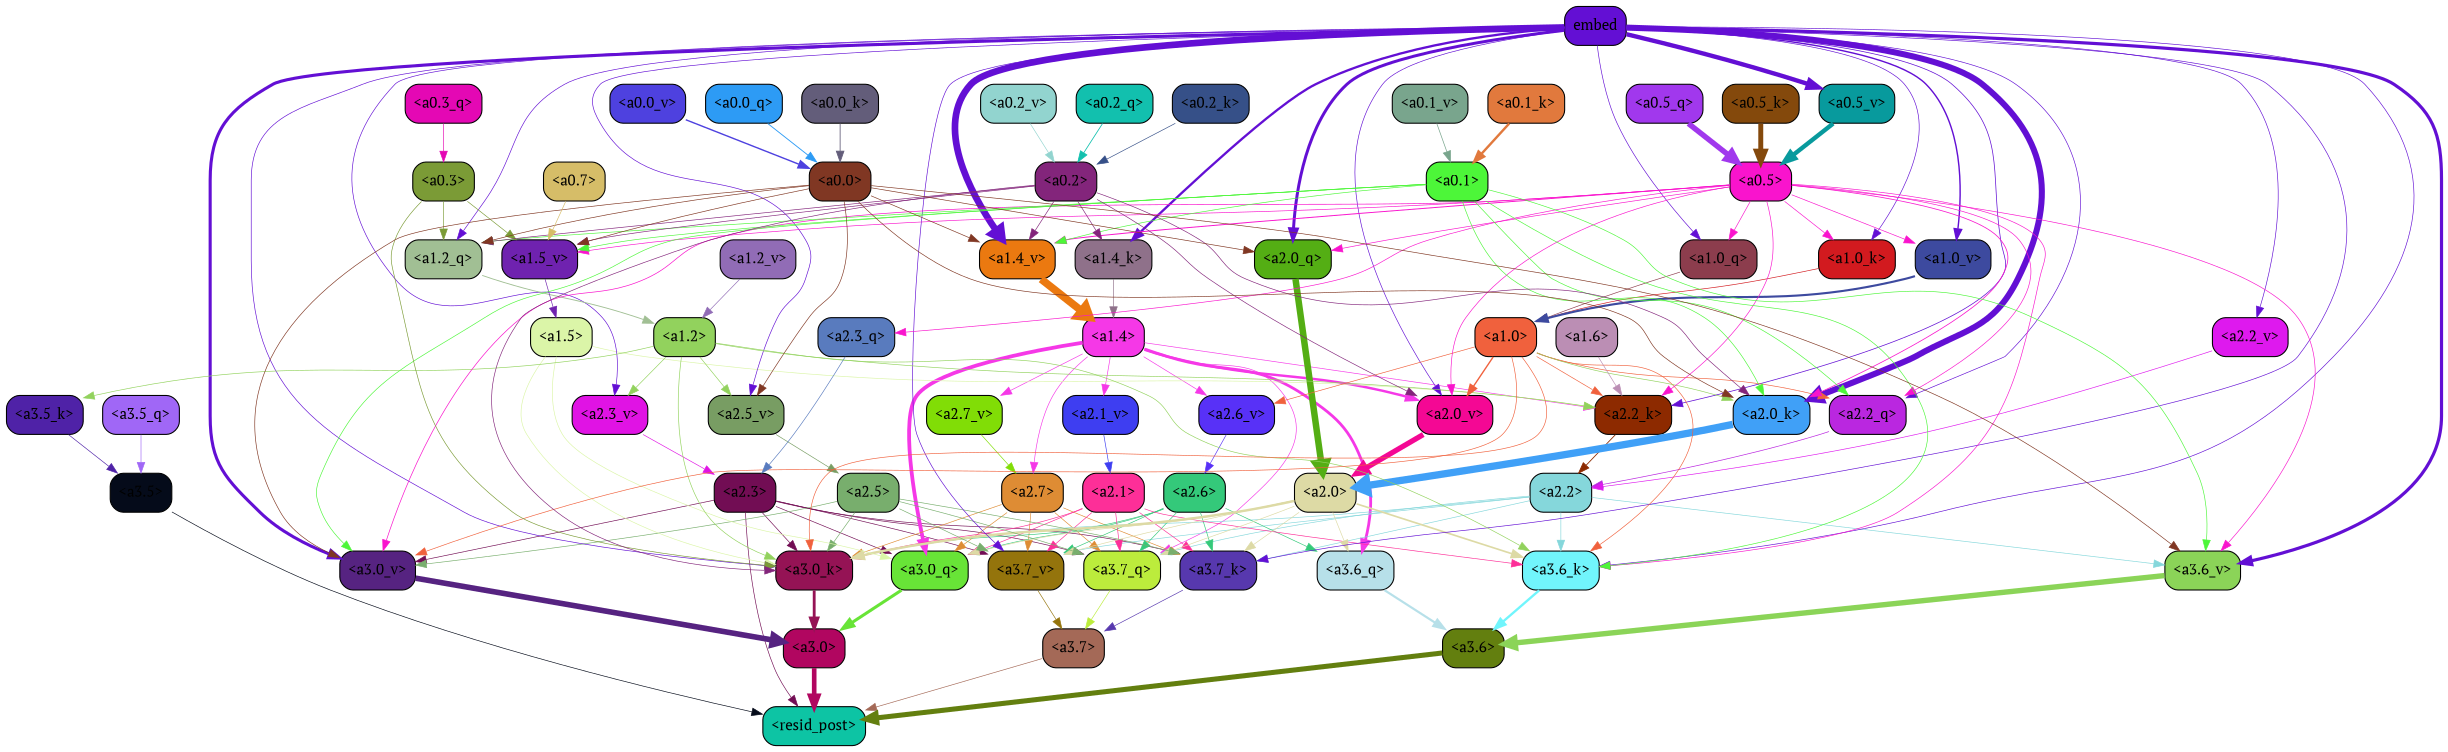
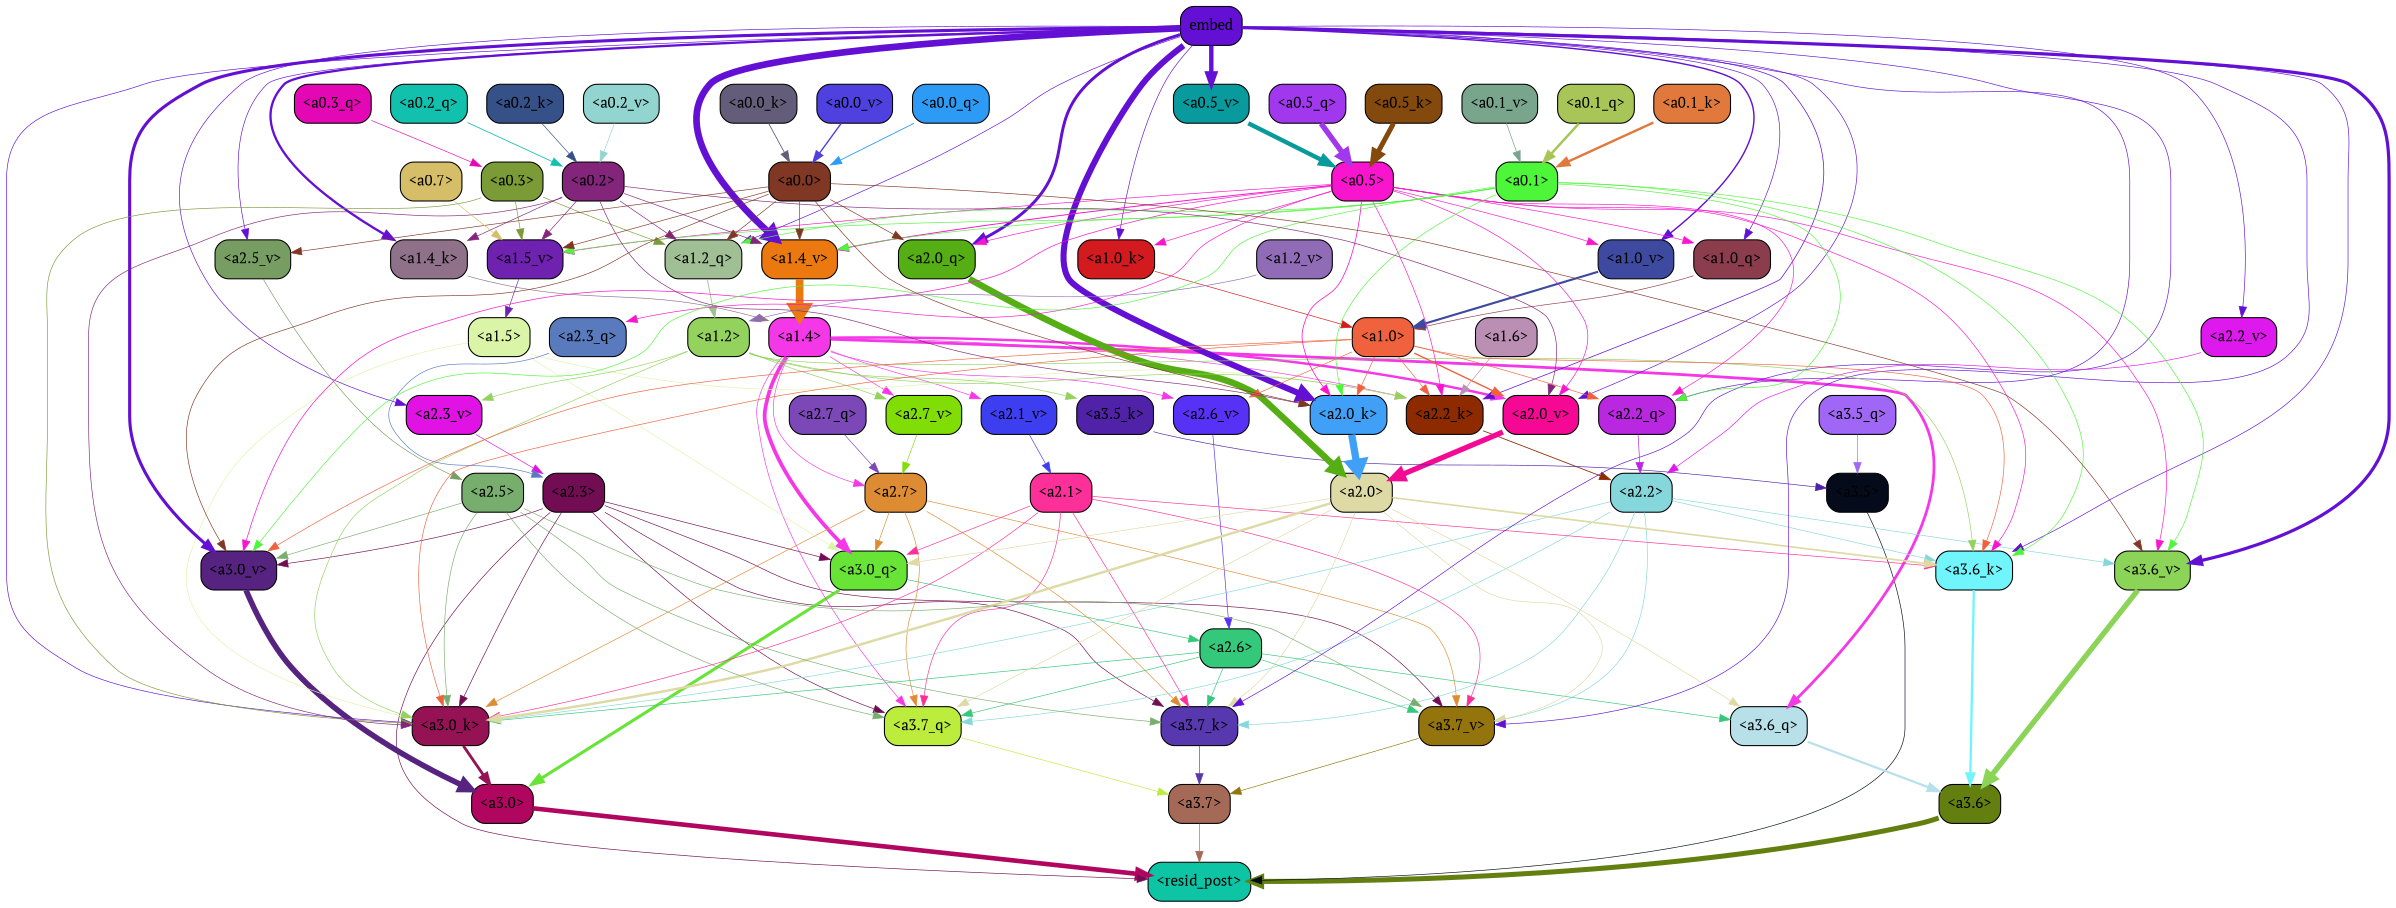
  strict digraph {
    fontname="PT Serif"
    splines=true
    node [color=black fontname="PT Serif" shape=box style="filled, rounded"]
    edge [color="#630fd4" fontname="PT Serif" penwidth=0.6]
    "<a3.7>" [fillcolor="#a46957"]
    "<resid_post>" [fillcolor="#0dc4a4"]
    "<a3.6>" [fillcolor="#637f0f"]
    "<a3.5>" [fillcolor="#050b1a"]
    "<a3.0>" [fillcolor="#b10660"]
    "<a2.3>" [fillcolor="#720d54"]
    "<a3.7_q>" [fillcolor="#bcec3c"]
    "<a3.0_q>" [fillcolor="#68e437"]
    "<a3.7_k>" [fillcolor="#5738ae"]
    "<a3.0_k>" [fillcolor="#951355"]
    "<a3.7_v>" [fillcolor="#94740c"]
    "<a3.0_v>" [fillcolor="#562381"]
    "<a1.4>" [fillcolor="#f538e7"]
    "<a3.6_q>" [fillcolor="#b7e0e9"]
    "<a2.2_k>" [fillcolor="#8d2a00"]
    "<a2.7_v>" [fillcolor="#81dd06"]
    "<a2.6_v>" [fillcolor="#5831f7"]
    "<a2.1_v>" [fillcolor="#3e3ef1"]
    "<a2.0_v>" [fillcolor="#f40894"]
    "<a2.7>" [fillcolor="#de8c34"]
    "<a2.2>" [fillcolor="#85d7db"]
    "<a2.6>" [fillcolor="#34c97a"]
    "<a2.1>" [fillcolor="#fd2f98"]
    "<a2.0>" [fillcolor="#dddaa5"]
    "<a3.6_k>" [fillcolor="#71f5fc"]
    "<a3.6_v>" [fillcolor="#8bd458"]
    "<a3.5_q>" [fillcolor="#a067f6"]
    "<a3.5_k>" [fillcolor="#4f22a7"]
    "<a2.5>" [fillcolor="#78ae6d"]
    "<a1.5>" [fillcolor="#dbf5a8"]
    embed [fillcolor="#630fd4"]
    "<a2.2_q>" [fillcolor="#ba27e0"]
    "<a2.0_q>" [fillcolor="#54ae14"]
    "<a2.0_k>" [fillcolor="#40a0f7"]
    "<a2.5_v>" [fillcolor="#789d63"]
    "<a2.3_v>" [fillcolor="#e013e4"]
    "<a2.2_v>" [fillcolor="#de19ee"]
    "<a1.2_q>" [fillcolor="#a1bf94"]
    "<a1.0_q>" [fillcolor="#8c3d4d"]
    "<a1.4_k>" [fillcolor="#8f718a"]
    "<a1.0_k>" [fillcolor="#d21a1f"]
    "<a1.4_v>" [fillcolor="#eb7910"]
    "<a1.0_v>" [fillcolor="#3d4a9f"]
    "<a0.5_v>" [fillcolor="#089a9d"]
    "<a1.2>" [fillcolor="#92d25d"]
    "<a1.0>" [fillcolor="#f0613d"]
    "<a0.5>" [fillcolor="#f914cd"]
    "<a2.3_q>" [fillcolor="#597bbe"]
    "<a1.5_v>" [fillcolor="#6f22af"]
    "<a0.1>" [fillcolor="#4df639"]
    "<a0.3>" [fillcolor="#7b9b36"]
    "<a0.2>" [fillcolor="#83257b"]
    "<a0.0>" [fillcolor="#803723"]
+   "<a2.7_q>" [fillcolor="#7c47b6"]
    "<a1.6>" [fillcolor="#bb8eb4"]
    "<a1.2_v>" [fillcolor="#916cb6"]
    "<a0.7>" [fillcolor="#d6bd68"]
    "<a0.5_q>" [fillcolor="#a138ed"]
    "<a0.3_q>" [fillcolor="#e408b4"]
    "<a0.2_q>" [fillcolor="#12c0ae"]
+   "<a0.1_q>" [fillcolor="#a8c658"]
    "<a0.0_q>" [fillcolor="#2d9bf5"]
    "<a0.5_k>" [fillcolor="#84490c"]
    "<a0.2_k>" [fillcolor="#365088"]
    "<a0.1_k>" [fillcolor="#e1793d"]
    "<a0.0_k>" [fillcolor="#635d7a"]
    "<a0.2_v>" [fillcolor="#92d4cf"]
    "<a0.1_v>" [fillcolor="#79a58d"]
    "<a0.0_v>" [fillcolor="#4e41df"]
    "<a3.7>" -> "<resid_post>" [color="#a46957"]
    "<a3.6>" -> "<resid_post>" [color="#637f0f" penwidth=4.6696330308914185]
    "<a3.5>" -> "<resid_post>" [color="#050b1a"]
    "<a3.0>" -> "<resid_post>" [color="#b10660" penwidth=4.282557368278503]
    "<a2.3>" -> "<resid_post>" [color="#720d54"]
    "<a2.3>" -> "<a3.7_q>" [color="#720d54"]
    "<a2.3>" -> "<a3.0_q>" [color="#720d54"]
    "<a2.3>" -> "<a3.7_k>" [color="#720d54"]
    "<a2.3>" -> "<a3.0_k>" [color="#720d54"]
    "<a2.3>" -> "<a3.7_v>" [color="#720d54"]
    "<a2.3>" -> "<a3.0_v>" [color="#720d54"]
    "<a3.7_q>" -> "<a3.7>" [color="#bcec3c"]
    "<a3.0_q>" -> "<a3.0>" [color="#68e437" penwidth=2.8638100624084473]
    "<a3.7_k>" -> "<a3.7>" [color="#5738ae"]
    "<a3.0_k>" -> "<a3.0>" [color="#951355" penwidth=2.6274144649505615]
    "<a3.7_v>" -> "<a3.7>" [color="#94740c"]
    "<a3.0_v>" -> "<a3.0>" [color="#562381" penwidth=5.188832879066467]
    "<a1.4>" -> "<a3.7_q>" [color="#f538e7"]
    "<a1.4>" -> "<a3.0_q>" [color="#f538e7" penwidth=3.4971605762839317]
    "<a1.4>" -> "<a3.6_q>" [color="#f538e7" penwidth=2.6073555648326874]
    "<a1.4>" -> "<a2.2_k>" [color="#f538e7"]
    "<a1.4>" -> "<a2.7_v>" [color="#f538e7"]
    "<a1.4>" -> "<a2.6_v>" [color="#f538e7"]
    "<a1.4>" -> "<a2.1_v>" [color="#f538e7"]
    "<a1.4>" -> "<a2.0_v>" [color="#f538e7" penwidth=2.268670678138733]
    "<a1.4>" -> "<a2.7>" [color="#f538e7"]
    "<a3.6_q>" -> "<a3.6>" [color="#b7e0e9" penwidth=2.03758105635643]
    "<a2.2_k>" -> "<a2.2>" [color="#8d2a00" penwidth=0.7764816284179688]
    "<a2.7_v>" -> "<a2.7>" [color="#81dd06"]
    "<a2.6_v>" -> "<a2.6>" [color="#5831f7"]
    "<a2.1_v>" -> "<a2.1>" [color="#3e3ef1"]
    "<a2.0_v>" -> "<a2.0>" [color="#f40894" penwidth=4.906715989112854]
    "<a2.7>" -> "<a3.7_q>" [color="#de8c34"]
    "<a2.7>" -> "<a3.0_q>" [color="#de8c34"]
    "<a2.7>" -> "<a3.7_k>" [color="#de8c34"]
    "<a2.7>" -> "<a3.0_k>" [color="#de8c34"]
    "<a2.7>" -> "<a3.7_v>" [color="#de8c34"]
    "<a2.2>" -> "<a3.7_q>" [color="#85d7db"]
    "<a2.2>" -> "<a3.7_k>" [color="#85d7db"]
    "<a2.2>" -> "<a3.0_k>" [color="#85d7db"]
    "<a2.2>" -> "<a3.7_v>" [color="#85d7db"]
    "<a2.2>" -> "<a3.6_k>" [color="#85d7db"]
    "<a2.2>" -> "<a3.6_v>" [color="#85d7db"]
    "<a2.6>" -> "<a3.7_q>" [color="#34c97a"]
-   "<a2.6>" -> "<a3.0_q>" [color="#34c97a"]
+   "<a3.0_q>" -> "<a2.6>" [color="#34c97a"]
    "<a2.6>" -> "<a3.7_k>" [color="#34c97a"]
    "<a2.6>" -> "<a3.0_k>" [color="#34c97a"]
    "<a2.6>" -> "<a3.7_v>" [color="#34c97a"]
    "<a2.6>" -> "<a3.6_q>" [color="#34c97a"]
    "<a2.1>" -> "<a3.7_q>" [color="#fd2f98"]
    "<a2.1>" -> "<a3.0_q>" [color="#fd2f98"]
    "<a2.1>" -> "<a3.7_k>" [color="#fd2f98"]
    "<a2.1>" -> "<a3.0_k>" [color="#fd2f98"]
    "<a2.1>" -> "<a3.7_v>" [color="#fd2f98"]
    "<a2.1>" -> "<a3.6_k>" [color="#fd2f98"]
    "<a2.0>" -> "<a3.7_q>" [color="#dddaa5"]
    "<a2.0>" -> "<a3.0_q>" [color="#dddaa5"]
    "<a2.0>" -> "<a3.7_k>" [color="#dddaa5"]
    "<a2.0>" -> "<a3.0_k>" [color="#dddaa5" penwidth=2.270527422428131]
    "<a2.0>" -> "<a3.7_v>" [color="#dddaa5"]
    "<a2.0>" -> "<a3.6_q>" [color="#dddaa5"]
    "<a2.0>" -> "<a3.6_k>" [color="#dddaa5" penwidth=1.5568191409111023]
    "<a3.6_k>" -> "<a3.6>" [color="#71f5fc" penwidth=2.174198240041733]
    "<a3.6_v>" -> "<a3.6>" [color="#8bd458" penwidth=5.002329230308533]
    "<a3.5_q>" -> "<a3.5>" [color="#a067f6"]
    "<a3.5_k>" -> "<a3.5>" [color="#4f22a7"]
    "<a2.5>" -> "<a3.7_q>" [color="#78ae6d"]
    "<a2.5>" -> "<a3.7_k>" [color="#78ae6d"]
    "<a2.5>" -> "<a3.0_k>" [color="#78ae6d"]
    "<a2.5>" -> "<a3.7_v>" [color="#78ae6d"]
    "<a2.5>" -> "<a3.0_v>" [color="#78ae6d"]
    "<a1.5>" -> "<a3.0_q>" [color="#dbf5a8"]
    "<a1.5>" -> "<a3.0_k>" [color="#dbf5a8"]
    "<a1.5>" -> "<a2.2_k>" [color="#dbf5a8"]
    embed -> "<a3.7_k>"
    embed -> "<a3.0_k>"
    embed -> "<a3.7_v>"
    embed -> "<a3.0_v>" [penwidth=2.8686431646347046]
    embed -> "<a2.2_k>" [penwidth=0.67606520652771]
    embed -> "<a2.0_v>"
    embed -> "<a3.6_k>"
    embed -> "<a3.6_v>" [penwidth=2.9588699340820312]
    embed -> "<a2.2_q>"
    embed -> "<a2.0_q>" [penwidth=2.7617180347442627]
    embed -> "<a2.0_k>" [penwidth=5.615107178688049]
    embed -> "<a2.5_v>"
    embed -> "<a2.3_v>"
    embed -> "<a2.2_v>"
    embed -> "<a1.2_q>"
    embed -> "<a1.0_q>"
    embed -> "<a1.4_k>" [penwidth=2.1468217372894287]
    embed -> "<a1.0_k>"
    embed -> "<a1.4_v>" [penwidth=6.189999580383301]
    embed -> "<a1.0_v>" [penwidth=1.3123979568481445]
    embed -> "<a0.5_v>" [penwidth=4.06441330909729]
    "<a2.2_q>" -> "<a2.2>" [color="#ba27e0" penwidth=0.6340763568878174]
    "<a2.0_q>" -> "<a2.0>" [color="#54ae14" penwidth=6.0160088539123535]
    "<a2.0_k>" -> "<a2.0>" [color="#40a0f7" penwidth=6.773025274276733]
    "<a2.5_v>" -> "<a2.5>" [color="#789d63"]
    "<a2.3_v>" -> "<a2.3>" [color="#e013e4"]
    "<a2.2_v>" -> "<a2.2>" [color="#de19ee"]
    "<a1.2_q>" -> "<a1.2>" [color="#a1bf94" penwidth=0.836545467376709]
    "<a1.0_q>" -> "<a1.0>" [color="#8c3d4d"]
    "<a1.4_k>" -> "<a1.4>" [color="#8f718a"]
    "<a1.0_k>" -> "<a1.0>" [color="#d21a1f"]
    "<a1.4_v>" -> "<a1.4>" [color="#eb7910" penwidth=7.093163728713989]
    "<a1.0_v>" -> "<a1.0>" [color="#3d4a9f" penwidth=1.9666723012924194]
    "<a0.5_v>" -> "<a0.5>" [color="#089a9d" penwidth=4.062177300453186]
    "<a1.2>" -> "<a3.0_k>" [color="#92d25d"]
    "<a1.2>" -> "<a2.2_k>" [color="#92d25d"]
    "<a1.2>" -> "<a3.6_k>" [color="#92d25d"]
    "<a1.2>" -> "<a3.5_k>" [color="#92d25d"]
-   "<a1.2>" -> "<a2.5_v>" [color="#92d25d"]
+   "<a1.2>" -> "<a2.7_v>" [color="#92d25d"]
    "<a1.2>" -> "<a2.3_v>" [color="#92d25d"]
    "<a1.0>" -> "<a3.0_k>" [color="#f0613d"]
    "<a1.0>" -> "<a3.0_v>" [color="#f0613d"]
    "<a1.0>" -> "<a2.2_k>" [color="#f0613d"]
    "<a1.0>" -> "<a2.6_v>" [color="#f0613d"]
    "<a1.0>" -> "<a2.0_v>" [color="#f0613d" penwidth=1.27996826171875]
    "<a1.0>" -> "<a3.6_k>" [color="#f0613d"]
    "<a1.0>" -> "<a2.2_q>" [color="#f0613d"]
-   "<a1.0>" -> "<a2.0_k>" [color="#92d25d"]
+   "<a1.0>" -> "<a2.0_k>" [color="#f0613d"]
    "<a0.5>" -> "<a3.0_v>" [color="#f914cd" penwidth=0.6421224474906921]
    "<a0.5>" -> "<a2.2_k>" [color="#f914cd"]
    "<a0.5>" -> "<a2.0_v>" [color="#f914cd"]
    "<a0.5>" -> "<a3.6_k>" [color="#f914cd"]
    "<a0.5>" -> "<a3.6_v>" [color="#f914cd"]
    "<a0.5>" -> "<a2.2_q>" [color="#f914cd"]
    "<a0.5>" -> "<a2.0_q>" [color="#f914cd"]
    "<a0.5>" -> "<a2.0_k>" [color="#f914cd" penwidth=0.7151575088500977]
    "<a0.5>" -> "<a1.0_q>" [color="#f914cd"]
    "<a0.5>" -> "<a1.0_k>" [color="#f914cd"]
    "<a0.5>" -> "<a1.4_v>" [color="#f914cd" penwidth=0.8927993774414062]
    "<a0.5>" -> "<a1.0_v>" [color="#f914cd"]
    "<a0.5>" -> "<a2.3_q>" [color="#f914cd"]
    "<a0.5>" -> "<a1.5_v>" [color="#f914cd"]
    "<a2.3_q>" -> "<a2.3>" [color="#597bbe"]
    "<a1.5_v>" -> "<a1.5>" [color="#6f22af"]
    "<a0.1>" -> "<a3.0_v>" [color="#4df639"]
    "<a0.1>" -> "<a3.6_k>" [color="#4df639"]
    "<a0.1>" -> "<a3.6_v>" [color="#4df639"]
    "<a0.1>" -> "<a2.2_q>" [color="#4df639"]
    "<a0.1>" -> "<a2.0_k>" [color="#4df639"]
    "<a0.1>" -> "<a1.2_q>" [color="#4df639"]
    "<a0.1>" -> "<a1.4_v>" [color="#4df639"]
    "<a0.1>" -> "<a1.5_v>" [color="#4df639"]
    "<a0.3>" -> "<a3.0_k>" [color="#7b9b36"]
    "<a0.3>" -> "<a1.2_q>" [color="#7b9b36"]
    "<a0.3>" -> "<a1.5_v>" [color="#7b9b36"]
    "<a0.2>" -> "<a3.0_k>" [color="#83257b"]
    "<a0.2>" -> "<a2.0_v>" [color="#83257b"]
    "<a0.2>" -> "<a2.0_k>" [color="#83257b"]
    "<a0.2>" -> "<a1.2_q>" [color="#83257b"]
    "<a0.2>" -> "<a1.4_k>" [color="#83257b"]
    "<a0.2>" -> "<a1.4_v>" [color="#83257b"]
    "<a0.2>" -> "<a1.5_v>" [color="#83257b"]
    "<a0.0>" -> "<a3.0_v>" [color="#803723"]
    "<a0.0>" -> "<a3.6_v>" [color="#803723"]
    "<a0.0>" -> "<a2.0_q>" [color="#803723"]
    "<a0.0>" -> "<a2.0_k>" [color="#803723"]
    "<a0.0>" -> "<a2.5_v>" [color="#803723"]
    "<a0.0>" -> "<a1.2_q>" [color="#803723"]
    "<a0.0>" -> "<a1.4_v>" [color="#803723"]
    "<a0.0>" -> "<a1.5_v>" [color="#803723"]
+   "<a2.7_q>" -> "<a2.7>" [color="#7c47b6"]
    "<a1.6>" -> "<a2.2_k>" [color="#bb8eb4"]
    "<a1.2_v>" -> "<a1.2>" [color="#916cb6"]
    "<a0.7>" -> "<a1.5_v>" [color="#d6bd68"]
    "<a0.5_q>" -> "<a0.5>" [color="#a138ed" penwidth=5.0559651255607605]
    "<a0.3_q>" -> "<a0.3>" [color="#e408b4"]
    "<a0.2_q>" -> "<a0.2>" [color="#12c0ae" penwidth=0.7587676048278809]
+   "<a0.1_q>" -> "<a0.1>" [color="#a8c658" penwidth=2.3103086948394775]
    "<a0.0_q>" -> "<a0.0>" [color="#2d9bf5" penwidth=0.8285908699035645]
    "<a0.5_k>" -> "<a0.5>" [color="#84490c" penwidth=4.577519536018372]
    "<a0.2_k>" -> "<a0.2>" [color="#365088"]
    "<a0.1_k>" -> "<a0.1>" [color="#e1793d" penwidth=2.2273199558258057]
    "<a0.0_k>" -> "<a0.0>" [color="#635d7a" penwidth=0.7703166007995605]
    "<a0.2_v>" -> "<a0.2>" [color="#92d4cf"]
    "<a0.1_v>" -> "<a0.1>" [color="#79a58d" penwidth=0.654442310333252]
    "<a0.0_v>" -> "<a0.0>" [color="#4e41df" penwidth=1.307939052581787]
  }
